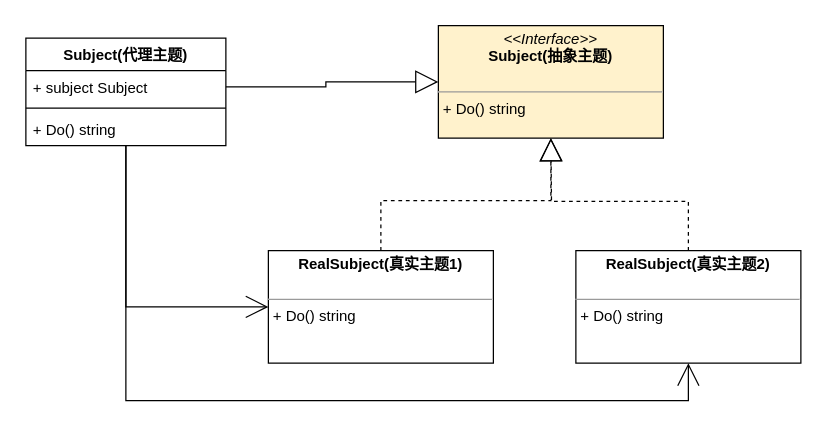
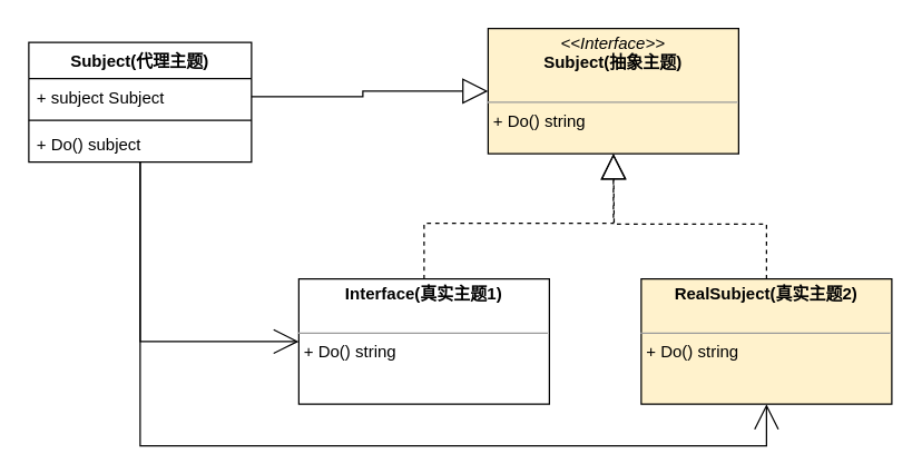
  <mxCell id="0" />
  <mxCell id="1" parent="0" />
  <mxCell id="2" value="&lt;p style=&quot;margin:0px;margin-top:4px;text-align:center;&quot;&gt;&lt;i&gt;&amp;lt;&amp;lt;Interface&amp;gt;&amp;gt;&lt;/i&gt;&lt;br&gt;&lt;b&gt;Subject(抽象主题)&lt;/b&gt;&lt;/p&gt;&lt;br&gt;&lt;hr size=&quot;1&quot;&gt;&lt;p style=&quot;margin:0px;margin-left:4px;&quot;&gt;+ Do() string&lt;/p&gt;" style="verticalAlign=top;align=left;overflow=fill;fontSize=12;fontFamily=Helvetica;html=1;whiteSpace=wrap;fillColor=#fff2cc;" vertex="1" parent="1"><mxGeometry x="350" y="20" width="180" height="90" as="geometry" /></mxCell>
  <mxCell id="3" style="edgeStyle=orthogonalEdgeStyle;rounded=0;orthogonalLoop=1;jettySize=auto;html=1;exitX=0.5;exitY=0;exitDx=0;exitDy=0;entryX=0.5;entryY=1;entryDx=0;entryDy=0;dashed=1;endArrow=block;endFill=0;endSize=16;" edge="1" parent="1" source="4" target="2"><mxGeometry relative="1" as="geometry" /></mxCell>
- <mxCell id="4" value="&lt;p style=&quot;margin:0px;margin-top:4px;text-align:center;&quot;&gt;&lt;b&gt;RealSubject(真实主题1)&lt;/b&gt;&lt;/p&gt;&lt;br&gt;&lt;hr size=&quot;1&quot;&gt;&lt;p style=&quot;margin:0px;margin-left:4px;&quot;&gt;+ Do() string&lt;/p&gt;" style="verticalAlign=top;align=left;overflow=fill;fontSize=12;fontFamily=Helvetica;html=1;whiteSpace=wrap;" vertex="1" parent="1"><mxGeometry x="214" y="200" width="180" height="90" as="geometry" /></mxCell>
+ <mxCell id="4" value="&lt;p style=&quot;margin:0px;margin-top:4px;text-align:center;&quot;&gt;&lt;b&gt;Interface(真实主题1)&lt;/b&gt;&lt;/p&gt;&lt;br&gt;&lt;hr size=&quot;1&quot;&gt;&lt;p style=&quot;margin:0px;margin-left:4px;&quot;&gt;+ Do() string&lt;/p&gt;" style="verticalAlign=top;align=left;overflow=fill;fontSize=12;fontFamily=Helvetica;html=1;whiteSpace=wrap;" vertex="1" parent="1"><mxGeometry x="214" y="200" width="180" height="90" as="geometry" /></mxCell>
  <mxCell id="5" style="edgeStyle=orthogonalEdgeStyle;rounded=0;orthogonalLoop=1;jettySize=auto;html=1;exitX=0.5;exitY=0;exitDx=0;exitDy=0;dashed=1;endArrow=block;endFill=0;endSize=16;" edge="1" parent="1" source="6"><mxGeometry relative="1" as="geometry"><mxPoint x="440" y="110" as="targetPoint" /></mxGeometry></mxCell>
- <mxCell id="6" value="&lt;p style=&quot;margin:0px;margin-top:4px;text-align:center;&quot;&gt;&lt;b&gt;RealSubject(真实主题2)&lt;/b&gt;&lt;/p&gt;&lt;br&gt;&lt;hr size=&quot;1&quot;&gt;&lt;p style=&quot;margin:0px;margin-left:4px;&quot;&gt;+ Do() string&lt;/p&gt;" style="verticalAlign=top;align=left;overflow=fill;fontSize=12;fontFamily=Helvetica;html=1;whiteSpace=wrap;" vertex="1" parent="1"><mxGeometry x="460" y="200" width="180" height="90" as="geometry" /></mxCell>
+ <mxCell id="6" value="&lt;p style=&quot;margin:0px;margin-top:4px;text-align:center;&quot;&gt;&lt;b&gt;RealSubject(真实主题2)&lt;/b&gt;&lt;/p&gt;&lt;br&gt;&lt;hr size=&quot;1&quot;&gt;&lt;p style=&quot;margin:0px;margin-left:4px;&quot;&gt;+ Do() string&lt;/p&gt;" style="verticalAlign=top;align=left;overflow=fill;fontSize=12;fontFamily=Helvetica;html=1;whiteSpace=wrap;fillColor=#fff2cc;" vertex="1" parent="1"><mxGeometry x="460" y="200" width="180" height="90" as="geometry" /></mxCell>
  <mxCell id="7" value="Subject(代理主题)" style="swimlane;fontStyle=1;align=center;verticalAlign=top;childLayout=stackLayout;horizontal=1;startSize=26;horizontalStack=0;resizeParent=1;resizeParentMax=0;resizeLast=0;collapsible=1;marginBottom=0;whiteSpace=wrap;html=1;" vertex="1" parent="1"><mxGeometry x="20" y="30" width="160" height="86" as="geometry" /></mxCell>
  <mxCell id="8" value="+ subject Subject" style="text;strokeColor=none;fillColor=none;align=left;verticalAlign=top;spacingLeft=4;spacingRight=4;overflow=hidden;rotatable=0;points=[[0,0.5],[1,0.5]];portConstraint=eastwest;whiteSpace=wrap;html=1;" vertex="1" parent="7"><mxGeometry y="26" width="160" height="26" as="geometry" /></mxCell>
  <mxCell id="9" value="" style="line;strokeWidth=1;fillColor=none;align=left;verticalAlign=middle;spacingTop=-1;spacingLeft=3;spacingRight=3;rotatable=0;labelPosition=right;points=[];portConstraint=eastwest;strokeColor=inherit;" vertex="1" parent="7"><mxGeometry y="52" width="160" height="8" as="geometry" /></mxCell>
- <mxCell id="10" value="+ Do() string" style="text;strokeColor=none;fillColor=none;align=left;verticalAlign=top;spacingLeft=4;spacingRight=4;overflow=hidden;rotatable=0;points=[[0,0.5,0,0,0],[0.5,1,0,0,0],[1,0.5,0,0,0]];portConstraint=eastwest;whiteSpace=wrap;html=1;" vertex="1" parent="7"><mxGeometry y="60" width="160" height="26" as="geometry" /></mxCell>
+ <mxCell id="10" value="+ Do() subject" style="text;strokeColor=none;fillColor=none;align=left;verticalAlign=top;spacingLeft=4;spacingRight=4;overflow=hidden;rotatable=0;points=[[0,0.5,0,0,0],[0.5,1,0,0,0],[1,0.5,0,0,0]];portConstraint=eastwest;whiteSpace=wrap;html=1;" vertex="1" parent="7"><mxGeometry y="60" width="160" height="26" as="geometry" /></mxCell>
  <mxCell id="11" style="edgeStyle=orthogonalEdgeStyle;rounded=0;orthogonalLoop=1;jettySize=auto;html=1;exitX=1;exitY=0.5;exitDx=0;exitDy=0;entryX=0;entryY=0.5;entryDx=0;entryDy=0;dashed=0;endArrow=block;endFill=0;endSize=16;" edge="1" parent="1" source="8" target="2"><mxGeometry relative="1" as="geometry" /></mxCell>
  <mxCell id="12" style="edgeStyle=orthogonalEdgeStyle;rounded=0;orthogonalLoop=1;jettySize=auto;html=1;exitX=0.5;exitY=1;exitDx=0;exitDy=0;exitPerimeter=0;entryX=0;entryY=0.5;entryDx=0;entryDy=0;endArrow=open;endFill=0;endSize=16;" edge="1" parent="1" source="10" target="4"><mxGeometry relative="1" as="geometry" /></mxCell>
  <mxCell id="13" style="edgeStyle=orthogonalEdgeStyle;rounded=0;orthogonalLoop=1;jettySize=auto;html=1;exitX=0.5;exitY=1;exitDx=0;exitDy=0;exitPerimeter=0;entryX=0.5;entryY=1;entryDx=0;entryDy=0;endArrow=open;endFill=0;endSize=16;" edge="1" parent="1" source="10" target="6"><mxGeometry relative="1" as="geometry" /></mxCell>
